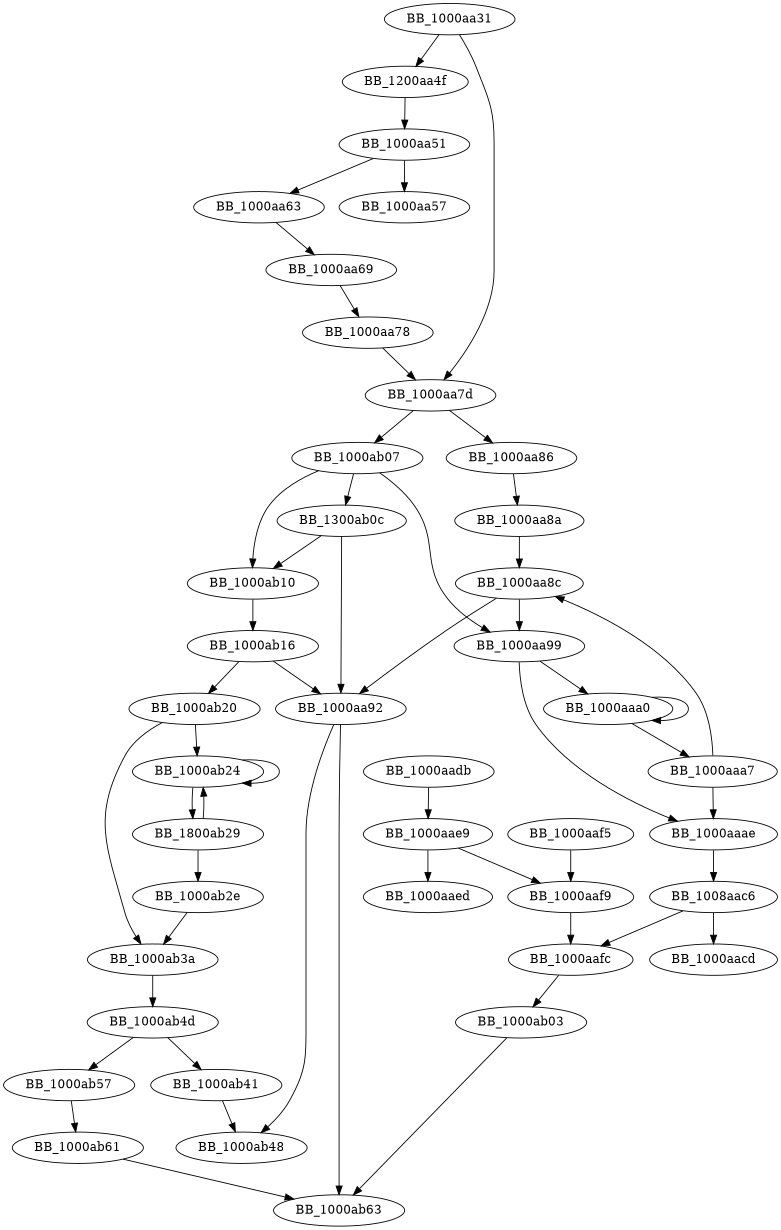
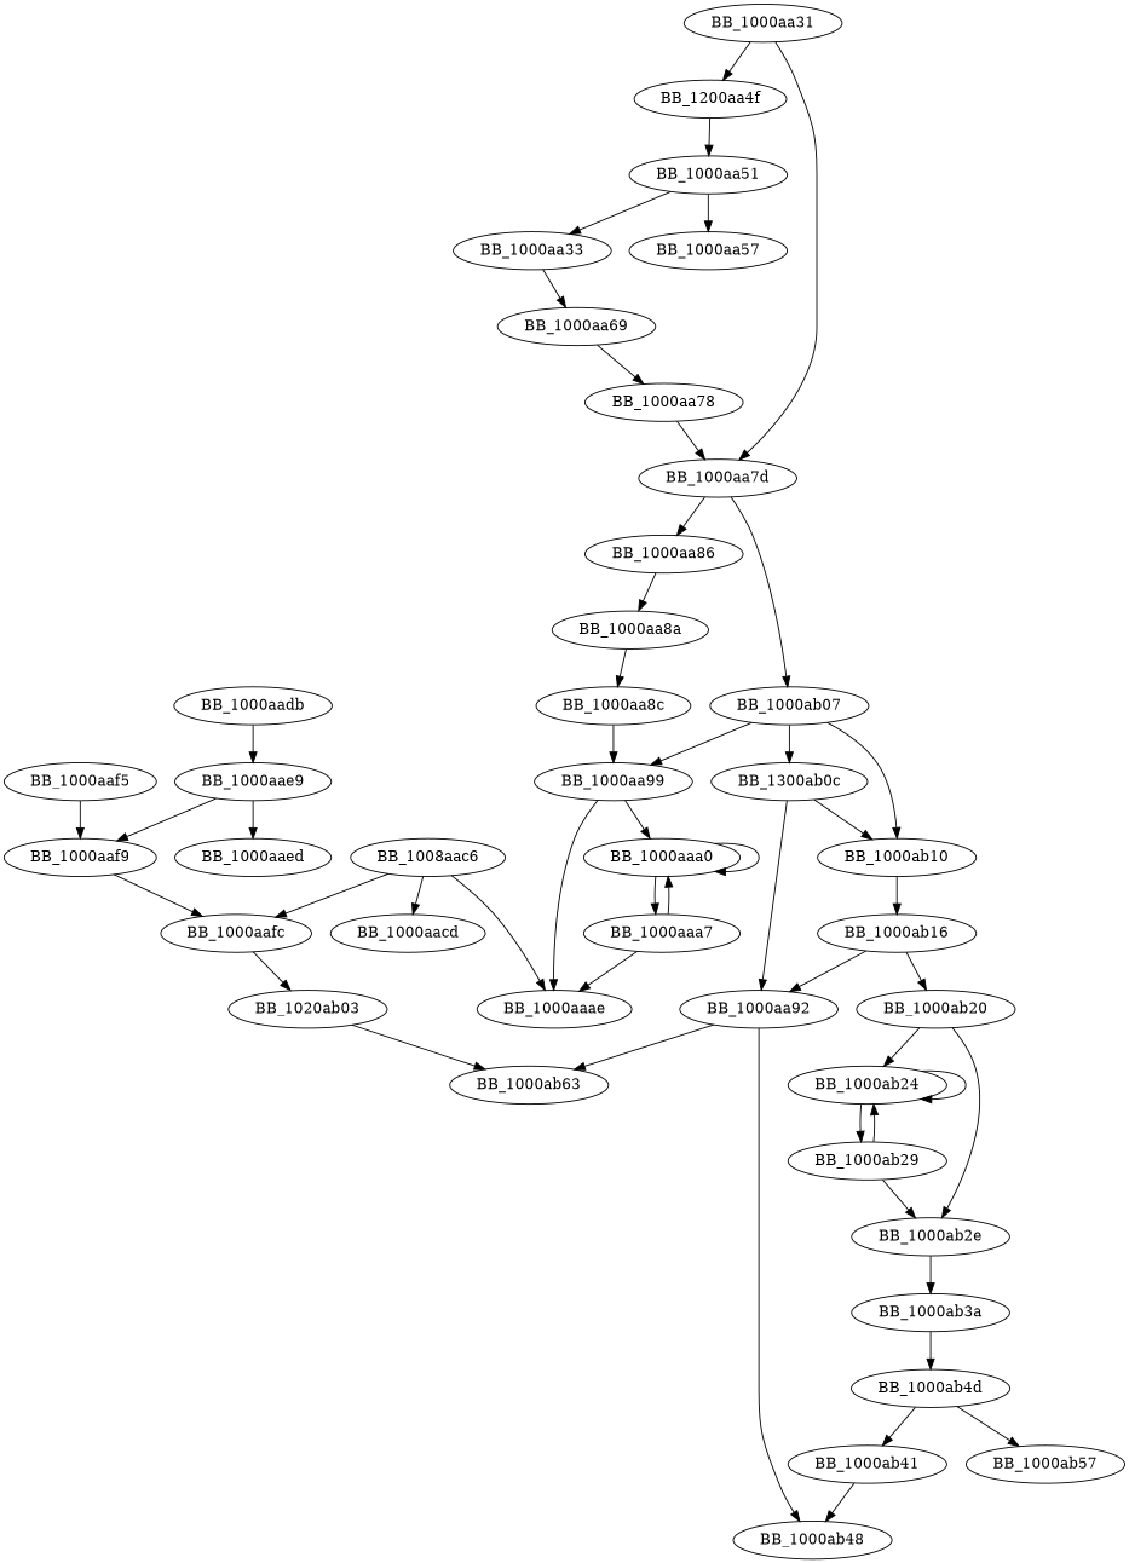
  digraph {
    n1 [label=BB_1200aa4f]
    BB_1000aa31
    BB_1000aa7d
    BB_1000aa51
    BB_1000aa86
    BB_1000ab07
    BB_1000aa57
-   BB_1000aa63
+   BB_1000aa63 [label=BB_1000aa33]
    BB_1000aa8a
    BB_1000aa99
    n11 [label=BB_1300ab0c]
    BB_1000ab10
    BB_1000aa69
    BB_1000aa78
    BB_1000aa8c
    BB_1000aaa0
    BB_1000aaae
    BB_1000aa92
    BB_1000ab16
    BB_1000aaa7
    n21 [label=BB_1008aac6]
    BB_1000ab63
    BB_1000ab48
    BB_1000aacd
    BB_1000aafc
-   BB_1000ab03
+   BB_1000ab03 [label=BB_1020ab03]
    BB_1000aadb
    BB_1000aae9
    BB_1000aaed
    BB_1000aaf9
    BB_1000aaf5
    BB_1000ab20
    BB_1000ab24
    BB_1000ab2e
-   BB_1000ab29 [label=BB_1800ab29]
+   BB_1000ab29
    BB_1000ab3a
    BB_1000ab4d
    BB_1000ab41
    BB_1000ab57
-   BB_1000ab61
    n1 -> BB_1000aa51
    BB_1000aa31 -> n1
    BB_1000aa31 -> BB_1000aa7d
    BB_1000aa7d -> BB_1000aa86
    BB_1000aa7d -> BB_1000ab07
    BB_1000aa51 -> BB_1000aa57
    BB_1000aa51 -> BB_1000aa63
    BB_1000aa86 -> BB_1000aa8a
    BB_1000ab07 -> BB_1000aa99
    BB_1000ab07 -> n11
    BB_1000ab07 -> BB_1000ab10
    BB_1000aa63 -> BB_1000aa69
    BB_1000aa8a -> BB_1000aa8c
    BB_1000aa99 -> BB_1000aaa0
    BB_1000aa99 -> BB_1000aaae
    n11 -> BB_1000ab10
    n11 -> BB_1000aa92
    BB_1000ab10 -> BB_1000ab16
    BB_1000aa69 -> BB_1000aa78
    BB_1000aa78 -> BB_1000aa7d
    BB_1000aa8c -> BB_1000aa99
-   BB_1000aa8c -> BB_1000aa92
    BB_1000aaa0 -> BB_1000aaa0
    BB_1000aaa0 -> BB_1000aaa7
-   BB_1000aaae -> n21
+   n21 -> BB_1000aaae
    BB_1000aa92 -> BB_1000ab63
    BB_1000aa92 -> BB_1000ab48
    BB_1000ab16 -> BB_1000aa92
    BB_1000ab16 -> BB_1000ab20
-   BB_1000aaa7 -> BB_1000aa8c
+   BB_1000aaa7 -> BB_1000aaa0
    BB_1000aaa7 -> BB_1000aaae
    n21 -> BB_1000aacd
    n21 -> BB_1000aafc
    BB_1000aafc -> BB_1000ab03
    BB_1000ab03 -> BB_1000ab63
    BB_1000aadb -> BB_1000aae9
    BB_1000aae9 -> BB_1000aaed
    BB_1000aae9 -> BB_1000aaf9
    BB_1000aaf9 -> BB_1000aafc
    BB_1000aaf5 -> BB_1000aaf9
    BB_1000ab20 -> BB_1000ab24
-   BB_1000ab20 -> BB_1000ab3a
+   BB_1000ab20 -> BB_1000ab2e
    BB_1000ab24 -> BB_1000ab24
    BB_1000ab24 -> BB_1000ab29
    BB_1000ab2e -> BB_1000ab3a
    BB_1000ab29 -> BB_1000ab24
    BB_1000ab29 -> BB_1000ab2e
    BB_1000ab3a -> BB_1000ab4d
    BB_1000ab4d -> BB_1000ab41
    BB_1000ab4d -> BB_1000ab57
    BB_1000ab41 -> BB_1000ab48
-   BB_1000ab57 -> BB_1000ab61
-   BB_1000ab61 -> BB_1000ab63
  }
